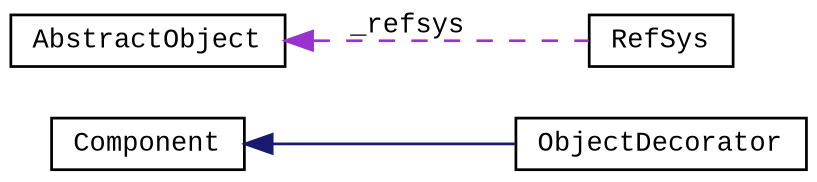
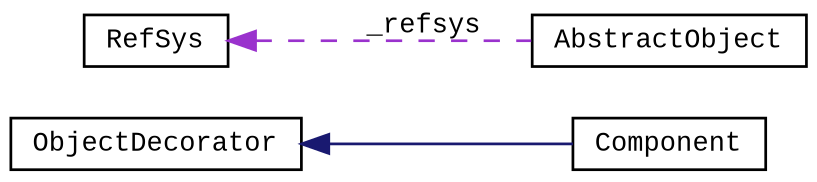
  digraph {
    fontname="Liberation Mono"
    rankdir=LR
    node [color=black fillcolor=white fontname="Liberation Mono" fontsize=10 shape=record style=filled]
    edge [dir=back fontname="Liberation Mono" fontsize=10 labelfontname=Helvetica labelfontsize=10]
    n1 [height=0.2 label=Component width=0.4]
    n2 [height=0.2 label=ObjectDecorator width=0.4]
    n3 [height=0.2 label=AbstractObject width=0.4]
    n4 [height=0.2 label=RefSys width=0.4]
-   n1 -> n2 [color=midnightblue style=solid]
-   n3 -> n4 [color=darkorchid3 label=" _refsys" style=dashed]
+   n2 -> n1 [color=midnightblue style=solid]
+   n4 -> n3 [color=darkorchid3 label=" _refsys" style=dashed]
  }
